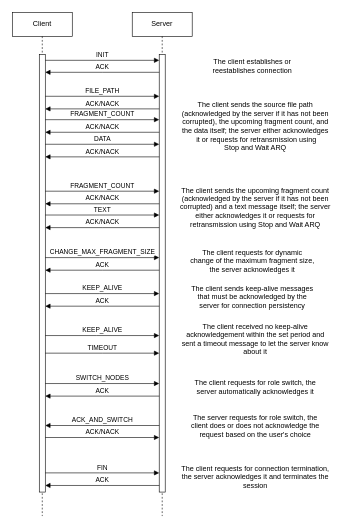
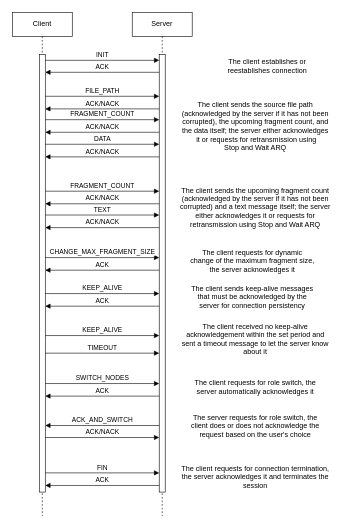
  <mxCell id="0" />
  <mxCell id="1" parent="0" />
  <mxCell id="2" value="Client" style="shape=umlLifeline;perimeter=lifelinePerimeter;whiteSpace=wrap;html=1;container=0;dropTarget=0;collapsible=0;recursiveResize=0;outlineConnect=0;portConstraint=eastwest;newEdgeStyle={&quot;edgeStyle&quot;:&quot;elbowEdgeStyle&quot;,&quot;elbow&quot;:&quot;vertical&quot;,&quot;curved&quot;:0,&quot;rounded&quot;:0};" parent="1" vertex="1"><mxGeometry x="20" y="20" width="100" height="840" as="geometry" /></mxCell>
  <mxCell id="3" value="" style="html=1;points=[];perimeter=orthogonalPerimeter;outlineConnect=0;targetShapes=umlLifeline;portConstraint=eastwest;newEdgeStyle={&quot;edgeStyle&quot;:&quot;elbowEdgeStyle&quot;,&quot;elbow&quot;:&quot;vertical&quot;,&quot;curved&quot;:0,&quot;rounded&quot;:0};" parent="2" vertex="1"><mxGeometry x="45" y="70" width="10" height="730" as="geometry" /></mxCell>
  <mxCell id="4" value="Server" style="shape=umlLifeline;perimeter=lifelinePerimeter;whiteSpace=wrap;html=1;container=0;dropTarget=0;collapsible=0;recursiveResize=0;outlineConnect=0;portConstraint=eastwest;newEdgeStyle={&quot;edgeStyle&quot;:&quot;elbowEdgeStyle&quot;,&quot;elbow&quot;:&quot;vertical&quot;,&quot;curved&quot;:0,&quot;rounded&quot;:0};" parent="1" vertex="1"><mxGeometry x="220" y="20" width="100" height="840" as="geometry" /></mxCell>
  <mxCell id="5" value="" style="html=1;points=[];perimeter=orthogonalPerimeter;outlineConnect=0;targetShapes=umlLifeline;portConstraint=eastwest;newEdgeStyle={&quot;edgeStyle&quot;:&quot;elbowEdgeStyle&quot;,&quot;elbow&quot;:&quot;vertical&quot;,&quot;curved&quot;:0,&quot;rounded&quot;:0};" parent="4" vertex="1"><mxGeometry x="45" y="70" width="10" height="730" as="geometry" /></mxCell>
  <mxCell id="6" value="INIT" style="html=1;verticalAlign=bottom;endArrow=block;edgeStyle=elbowEdgeStyle;elbow=vertical;curved=0;rounded=0;" parent="1" source="3" target="5" edge="1"><mxGeometry relative="1" as="geometry"><mxPoint x="175" y="110" as="sourcePoint" /><Array as="points"><mxPoint x="160" y="100" /></Array></mxGeometry></mxCell>
  <mxCell id="7" value="ACK" style="html=1;verticalAlign=bottom;endArrow=block;edgeStyle=elbowEdgeStyle;elbow=vertical;curved=0;rounded=0;" parent="1" source="5" edge="1"><mxGeometry relative="1" as="geometry"><mxPoint x="245" y="120" as="sourcePoint" /><Array as="points"><mxPoint x="170" y="120" /></Array><mxPoint x="75" y="120" as="targetPoint" /></mxGeometry></mxCell>
  <mxCell id="8" value="TEXT" style="html=1;verticalAlign=bottom;endArrow=block;edgeStyle=elbowEdgeStyle;elbow=vertical;curved=0;rounded=0;" parent="1" edge="1"><mxGeometry relative="1" as="geometry"><mxPoint x="75" y="358" as="sourcePoint" /><Array as="points"><mxPoint x="165" y="358" /></Array><mxPoint x="265" y="358" as="targetPoint" /></mxGeometry></mxCell>
  <mxCell id="9" value="ACK/NACK" style="html=1;verticalAlign=bottom;endArrow=block;edgeStyle=elbowEdgeStyle;elbow=vertical;curved=0;rounded=0;" parent="1" edge="1"><mxGeometry relative="1" as="geometry"><mxPoint x="265" y="379" as="sourcePoint" /><Array as="points"><mxPoint x="170" y="379" /></Array><mxPoint x="75" y="379" as="targetPoint" /></mxGeometry></mxCell>
  <mxCell id="10" value="CHANGE_MAX_FRAGMENT_SIZE" style="html=1;verticalAlign=bottom;endArrow=block;edgeStyle=elbowEdgeStyle;elbow=vertical;curved=0;rounded=0;" parent="1" edge="1"><mxGeometry relative="1" as="geometry"><mxPoint x="75" y="429" as="sourcePoint" /><Array as="points"><mxPoint x="165" y="429" /></Array><mxPoint x="265" y="429" as="targetPoint" /></mxGeometry></mxCell>
  <mxCell id="11" value="ACK" style="html=1;verticalAlign=bottom;endArrow=block;edgeStyle=elbowEdgeStyle;elbow=vertical;curved=0;rounded=0;" parent="1" edge="1"><mxGeometry relative="1" as="geometry"><mxPoint x="265" y="450" as="sourcePoint" /><Array as="points"><mxPoint x="170" y="450" /></Array><mxPoint x="75" y="450" as="targetPoint" /></mxGeometry></mxCell>
  <mxCell id="12" value="KEEP_ALIVE" style="html=1;verticalAlign=bottom;endArrow=block;edgeStyle=elbowEdgeStyle;elbow=vertical;curved=0;rounded=0;" parent="1" edge="1"><mxGeometry relative="1" as="geometry"><mxPoint x="75" y="489" as="sourcePoint" /><Array as="points"><mxPoint x="165" y="489" /></Array><mxPoint x="265" y="489" as="targetPoint" /></mxGeometry></mxCell>
  <mxCell id="13" value="ACK" style="html=1;verticalAlign=bottom;endArrow=block;edgeStyle=elbowEdgeStyle;elbow=vertical;curved=0;rounded=0;" parent="1" edge="1"><mxGeometry relative="1" as="geometry"><mxPoint x="265" y="510" as="sourcePoint" /><Array as="points"><mxPoint x="170" y="510" /></Array><mxPoint x="75" y="510" as="targetPoint" /></mxGeometry></mxCell>
  <mxCell id="14" value="TIMEOUT" style="html=1;verticalAlign=bottom;endArrow=block;edgeStyle=elbowEdgeStyle;elbow=vertical;curved=0;rounded=0;" parent="1" edge="1"><mxGeometry relative="1" as="geometry"><mxPoint x="75" y="588.35" as="sourcePoint" /><Array as="points"><mxPoint x="170" y="588.35" /></Array><mxPoint x="265" y="588.35" as="targetPoint" /></mxGeometry></mxCell>
  <mxCell id="15" value="SWITCH_NODES" style="html=1;verticalAlign=bottom;endArrow=block;edgeStyle=elbowEdgeStyle;elbow=vertical;curved=0;rounded=0;" parent="1" edge="1"><mxGeometry relative="1" as="geometry"><mxPoint x="75" y="639" as="sourcePoint" /><Array as="points"><mxPoint x="165" y="639" /></Array><mxPoint x="265" y="639" as="targetPoint" /></mxGeometry></mxCell>
  <mxCell id="16" value="ACK" style="html=1;verticalAlign=bottom;endArrow=block;edgeStyle=elbowEdgeStyle;elbow=vertical;curved=0;rounded=0;" parent="1" edge="1"><mxGeometry relative="1" as="geometry"><mxPoint x="265" y="660" as="sourcePoint" /><Array as="points"><mxPoint x="170" y="660" /></Array><mxPoint x="75" y="660" as="targetPoint" /></mxGeometry></mxCell>
  <mxCell id="17" value="ACK/NACK" style="html=1;verticalAlign=bottom;endArrow=block;edgeStyle=elbowEdgeStyle;elbow=vertical;curved=0;rounded=0;" parent="1" edge="1"><mxGeometry relative="1" as="geometry"><mxPoint x="75" y="729" as="sourcePoint" /><Array as="points"><mxPoint x="165" y="729" /></Array><mxPoint x="265" y="729" as="targetPoint" /></mxGeometry></mxCell>
  <mxCell id="18" value="ACK_AND_SWITCH" style="html=1;verticalAlign=bottom;endArrow=block;edgeStyle=elbowEdgeStyle;elbow=vertical;curved=0;rounded=0;" parent="1" edge="1"><mxGeometry relative="1" as="geometry"><mxPoint x="265" y="709" as="sourcePoint" /><Array as="points"><mxPoint x="170" y="709" /></Array><mxPoint x="75" y="709" as="targetPoint" /></mxGeometry></mxCell>
  <mxCell id="19" value="FIN" style="html=1;verticalAlign=bottom;endArrow=block;edgeStyle=elbowEdgeStyle;elbow=vertical;curved=0;rounded=0;" parent="1" edge="1"><mxGeometry relative="1" as="geometry"><mxPoint x="75" y="788" as="sourcePoint" /><Array as="points"><mxPoint x="165" y="788" /></Array><mxPoint x="265" y="788" as="targetPoint" /></mxGeometry></mxCell>
  <mxCell id="20" value="ACK" style="html=1;verticalAlign=bottom;endArrow=block;edgeStyle=elbowEdgeStyle;elbow=vertical;curved=0;rounded=0;" parent="1" edge="1"><mxGeometry relative="1" as="geometry"><mxPoint x="265" y="809" as="sourcePoint" /><Array as="points"><mxPoint x="170" y="809" /></Array><mxPoint x="75" y="809" as="targetPoint" /></mxGeometry></mxCell>
- <mxCell id="21" value="The client establishes or&lt;br&gt;reestablishes connection" style="text;html=1;align=center;verticalAlign=middle;resizable=0;points=[];autosize=1;strokeColor=none;fillColor=none;" parent="1" vertex="1"><mxGeometry x="340" y="90" width="160" height="40" as="geometry" /></mxCell>
+ <mxCell id="21" value="The client establishes or&lt;br&gt;reestablishes connection" style="text;html=1;align=center;verticalAlign=middle;resizable=0;points=[];autosize=1;strokeColor=none;fillColor=none;" parent="1" vertex="1"><mxGeometry x="365" y="90" width="160" height="40" as="geometry" /></mxCell>
  <mxCell id="22" value="The client sends the source file path&lt;br&gt;(acknowledged by the server if it has not been&lt;br&gt;corrupted), the upcoming fragment count, and&lt;br&gt;the data itself; the server either acknowledges&lt;br&gt;&amp;nbsp;it or requests for retransmission using&lt;br&gt;Stop and Wait ARQ" style="text;html=1;align=center;verticalAlign=middle;resizable=0;points=[];autosize=1;strokeColor=none;fillColor=none;" parent="1" vertex="1"><mxGeometry x="290" y="160" width="270" height="100" as="geometry" /></mxCell>
  <mxCell id="23" value="The client requests for dynamic&lt;br&gt;change of the maximum fragment size,&lt;br&gt;the server acknowledges it" style="text;html=1;align=center;verticalAlign=middle;resizable=0;points=[];autosize=1;strokeColor=none;fillColor=none;" parent="1" vertex="1"><mxGeometry x="305" y="405" width="230" height="60" as="geometry" /></mxCell>
  <mxCell id="24" value="The client sends keep-alive messages&lt;br&gt;that must be acknowledged by the&lt;br&gt;server for connection persistency" style="text;html=1;align=center;verticalAlign=middle;resizable=0;points=[];autosize=1;strokeColor=none;fillColor=none;" parent="1" vertex="1"><mxGeometry x="305" y="465" width="230" height="60" as="geometry" /></mxCell>
  <mxCell id="25" value="The client received no keep-alive&lt;br&gt;acknowledgement within the set period and&lt;br&gt;sent a timeout message to let the server know&lt;br&gt;about it" style="text;html=1;align=center;verticalAlign=middle;resizable=0;points=[];autosize=1;strokeColor=none;fillColor=none;" parent="1" vertex="1"><mxGeometry x="290" y="530" width="270" height="70" as="geometry" /></mxCell>
  <mxCell id="26" value="The client requests for role switch, the&lt;br&gt;server automatically acknowledges it" style="text;html=1;align=center;verticalAlign=middle;resizable=0;points=[];autosize=1;strokeColor=none;fillColor=none;" parent="1" vertex="1"><mxGeometry x="310" y="625" width="230" height="40" as="geometry" /></mxCell>
  <mxCell id="27" value="The server requests for role switch, the&lt;br&gt;client does or does not acknowledge the&lt;br&gt;request based on the user's choice" style="text;html=1;align=center;verticalAlign=middle;resizable=0;points=[];autosize=1;strokeColor=none;fillColor=none;" parent="1" vertex="1"><mxGeometry x="305" y="680" width="240" height="60" as="geometry" /></mxCell>
  <mxCell id="28" value="The client requests for connection termination,&lt;br&gt;the server acknowledges it and terminates the&lt;br&gt;session" style="text;html=1;align=center;verticalAlign=middle;resizable=0;points=[];autosize=1;strokeColor=none;fillColor=none;" parent="1" vertex="1"><mxGeometry x="290" y="765" width="270" height="60" as="geometry" /></mxCell>
  <mxCell id="29" value="KEEP_ALIVE" style="html=1;verticalAlign=bottom;endArrow=block;edgeStyle=elbowEdgeStyle;elbow=vertical;curved=0;rounded=0;" edge="1" parent="1"><mxGeometry relative="1" as="geometry"><mxPoint x="75" y="559" as="sourcePoint" /><Array as="points"><mxPoint x="160" y="559" /></Array><mxPoint x="265" y="559" as="targetPoint" /></mxGeometry></mxCell>
  <mxCell id="30" value="FILE_PATH" style="html=1;verticalAlign=bottom;endArrow=block;edgeStyle=elbowEdgeStyle;elbow=vertical;curved=0;rounded=0;" edge="1" parent="1"><mxGeometry relative="1" as="geometry"><mxPoint x="75" y="160" as="sourcePoint" /><Array as="points"><mxPoint x="165" y="160" /></Array><mxPoint x="265" y="160" as="targetPoint" /></mxGeometry></mxCell>
  <mxCell id="31" value="ACK/NACK" style="html=1;verticalAlign=bottom;endArrow=block;edgeStyle=elbowEdgeStyle;elbow=vertical;curved=0;rounded=0;" edge="1" parent="1"><mxGeometry relative="1" as="geometry"><mxPoint x="265" y="181" as="sourcePoint" /><Array as="points"><mxPoint x="170" y="181" /></Array><mxPoint x="75" y="181" as="targetPoint" /></mxGeometry></mxCell>
  <mxCell id="32" value="The client sends&amp;nbsp;the upcoming fragment count&lt;br&gt;(acknowledged by the server if it has not been&lt;br style=&quot;border-color: var(--border-color);&quot;&gt;corrupted)&amp;nbsp;and a text message itself; the server&lt;br&gt;either acknowledges it or requests for&lt;br&gt;retransmission using Stop and Wait ARQ" style="text;html=1;align=center;verticalAlign=middle;resizable=0;points=[];autosize=1;strokeColor=none;fillColor=none;" vertex="1" parent="1"><mxGeometry x="290" y="300" width="270" height="90" as="geometry" /></mxCell>
  <mxCell id="33" value="FRAGMENT_COUNT" style="html=1;verticalAlign=bottom;endArrow=block;edgeStyle=elbowEdgeStyle;elbow=vertical;curved=0;rounded=0;" edge="1" parent="1"><mxGeometry relative="1" as="geometry"><mxPoint x="75" y="199" as="sourcePoint" /><Array as="points"><mxPoint x="165" y="199" /></Array><mxPoint x="265" y="199" as="targetPoint" /></mxGeometry></mxCell>
  <mxCell id="34" value="ACK/NACK" style="html=1;verticalAlign=bottom;endArrow=block;edgeStyle=elbowEdgeStyle;elbow=vertical;curved=0;rounded=0;" edge="1" parent="1"><mxGeometry relative="1" as="geometry"><mxPoint x="265" y="220" as="sourcePoint" /><Array as="points"><mxPoint x="170" y="220" /></Array><mxPoint x="75" y="220" as="targetPoint" /></mxGeometry></mxCell>
  <mxCell id="35" value="DATA" style="html=1;verticalAlign=bottom;endArrow=block;edgeStyle=elbowEdgeStyle;elbow=vertical;curved=0;rounded=0;" edge="1" parent="1"><mxGeometry relative="1" as="geometry"><mxPoint x="75" y="240" as="sourcePoint" /><Array as="points"><mxPoint x="165" y="240" /></Array><mxPoint x="265" y="240" as="targetPoint" /></mxGeometry></mxCell>
  <mxCell id="36" value="ACK/NACK" style="html=1;verticalAlign=bottom;endArrow=block;edgeStyle=elbowEdgeStyle;elbow=vertical;curved=0;rounded=0;" edge="1" parent="1"><mxGeometry relative="1" as="geometry"><mxPoint x="265" y="261" as="sourcePoint" /><Array as="points"><mxPoint x="170" y="261" /></Array><mxPoint x="75" y="261" as="targetPoint" /></mxGeometry></mxCell>
  <mxCell id="37" value="FRAGMENT_COUNT" style="html=1;verticalAlign=bottom;endArrow=block;edgeStyle=elbowEdgeStyle;elbow=vertical;curved=0;rounded=0;" edge="1" parent="1"><mxGeometry relative="1" as="geometry"><mxPoint x="75" y="318.26" as="sourcePoint" /><Array as="points"><mxPoint x="165" y="318.26" /></Array><mxPoint x="265" y="318.26" as="targetPoint" /></mxGeometry></mxCell>
  <mxCell id="38" value="ACK/NACK" style="html=1;verticalAlign=bottom;endArrow=block;edgeStyle=elbowEdgeStyle;elbow=vertical;curved=0;rounded=0;" edge="1" parent="1"><mxGeometry relative="1" as="geometry"><mxPoint x="265" y="339.26" as="sourcePoint" /><Array as="points"><mxPoint x="170" y="339.26" /></Array><mxPoint x="75" y="339.26" as="targetPoint" /></mxGeometry></mxCell>
